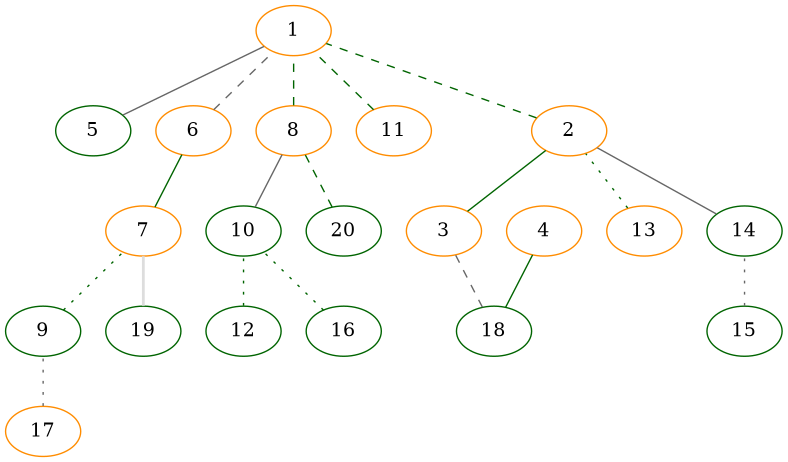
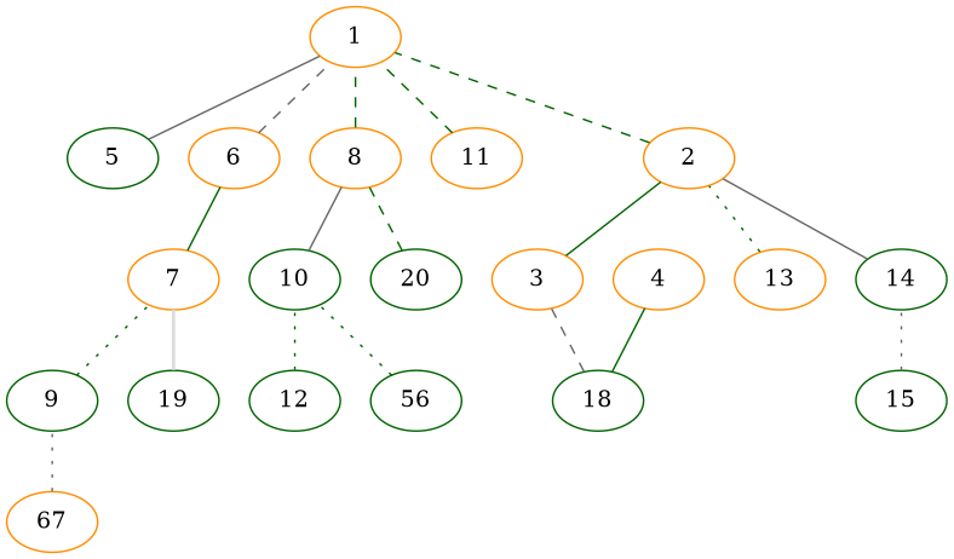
  graph {
    rankdir=BT
    node [color=darkorange]
    edge [color=darkgreen style=dashed]
    2
    1
    3
    5 [color=darkgreen]
    6
    7
    8
    9 [color=darkgreen]
    10 [color=darkgreen]
    11
    12 [color=darkgreen]
    13
    14 [color=darkgreen]
    15 [color=darkgreen]
-   16 [color=darkgreen]
-   17
+   16 [color=darkgreen label=56]
+   17 [label=67]
    18 [color=darkgreen]
    4
    19 [color=darkgreen]
    20 [color=darkgreen]
    2 -- 1
    3 -- 2 [style=solid]
    5 -- 1 [color=gray40 style=solid]
    6 -- 1 [color=gray40]
    7 -- 6 [style=solid]
    8 -- 1
    9 -- 7 [style=dotted]
    10 -- 8 [color=gray40 style=solid]
    11 -- 1
    12 -- 10 [style=dotted]
    13 -- 2 [style=dotted]
    14 -- 2 [color=gray40 style=solid]
    15 -- 14 [color=gray40 style=dotted]
    16 -- 10 [style=dotted]
    17 -- 9 [color=gray40 style=dotted]
    18 -- 3 [color=gray40]
    18 -- 4 [style=solid]
    19 -- 7 [color="#DDDDDD" style=bold]
    20 -- 8
  }
